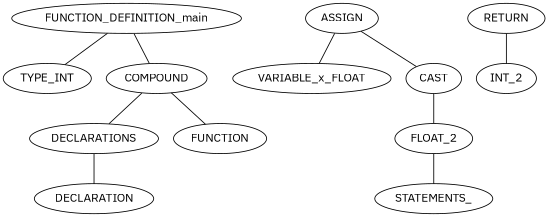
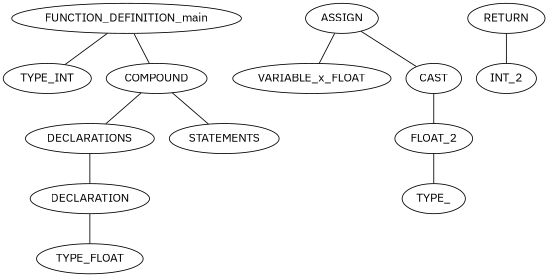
  graph {
    fontname="IBM Plex Sans"
    node [fontname="IBM Plex Sans"]
    edge [fontname="IBM Plex Sans"]
    n1 [label=FUNCTION_DEFINITION_main]
    n2 [label=TYPE_INT]
    n3 [label=COMPOUND]
    n4 [label=DECLARATIONS]
-   n5 [label=FUNCTION]
+   n5 [label=STATEMENTS]
    n6 [label=DECLARATION]
+   n7 [label=TYPE_FLOAT]
    n8 [label=ASSIGN]
    n9 [label=VARIABLE_x_FLOAT]
    n10 [label=CAST]
    n11 [label=FLOAT_2]
-   n12 [label=STATEMENTS_]
+   n12 [label=TYPE_]
    n13 [label=RETURN]
    n14 [label=INT_2]
    n1 -- n2
    n1 -- n3
    n3 -- n4
    n3 -- n5
    n4 -- n6
+   n6 -- n7
    n8 -- n9
    n8 -- n10
    n10 -- n11
    n11 -- n12
    n13 -- n14
  }
